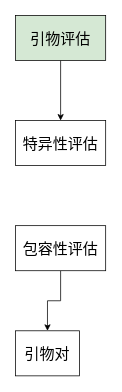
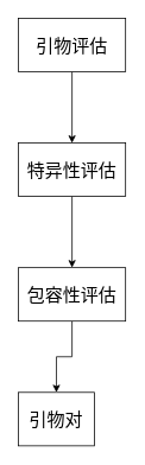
  <mxCell id="0" />
  <mxCell id="1" parent="0" />
  <mxCell id="2" value="" style="edgeStyle=orthogonalEdgeStyle;rounded=0;orthogonalLoop=1;jettySize=auto;html=1;" edge="1" parent="1" source="3" target="5"><mxGeometry relative="1" as="geometry" /></mxCell>
- <mxCell id="3" value="引物评估" style="rounded=0;whiteSpace=wrap;html=1;fontSize=20;fillColor=#d5e8d4;" vertex="1" parent="1"><mxGeometry x="20" y="20" width="120" height="60" as="geometry" /></mxCell>
+ <mxCell id="3" value="引物评估" style="rounded=0;whiteSpace=wrap;html=1;fontSize=20;" vertex="1" parent="1"><mxGeometry x="20" y="20" width="120" height="60" as="geometry" /></mxCell>
+ <mxCell id="4" value="" style="edgeStyle=orthogonalEdgeStyle;rounded=0;orthogonalLoop=1;jettySize=auto;html=1;" edge="1" parent="1" source="5" target="7"><mxGeometry relative="1" as="geometry" /></mxCell>
  <mxCell id="5" value="特异性评估" style="rounded=0;whiteSpace=wrap;html=1;fontSize=20;" vertex="1" parent="1"><mxGeometry x="20" y="160" width="120" height="60" as="geometry" /></mxCell>
  <mxCell id="6" value="" style="edgeStyle=orthogonalEdgeStyle;rounded=0;orthogonalLoop=1;jettySize=auto;html=1;" edge="1" parent="1" source="7" target="8"><mxGeometry relative="1" as="geometry" /></mxCell>
  <mxCell id="7" value="包容性评估" style="rounded=0;whiteSpace=wrap;html=1;fontSize=20;" vertex="1" parent="1"><mxGeometry x="20" y="300" width="120" height="60" as="geometry" /></mxCell>
  <mxCell id="8" value="引物对" style="rounded=0;whiteSpace=wrap;html=1;fontSize=20;" vertex="1" parent="1"><mxGeometry x="20" y="440" width="85" height="60" as="geometry" /></mxCell>
